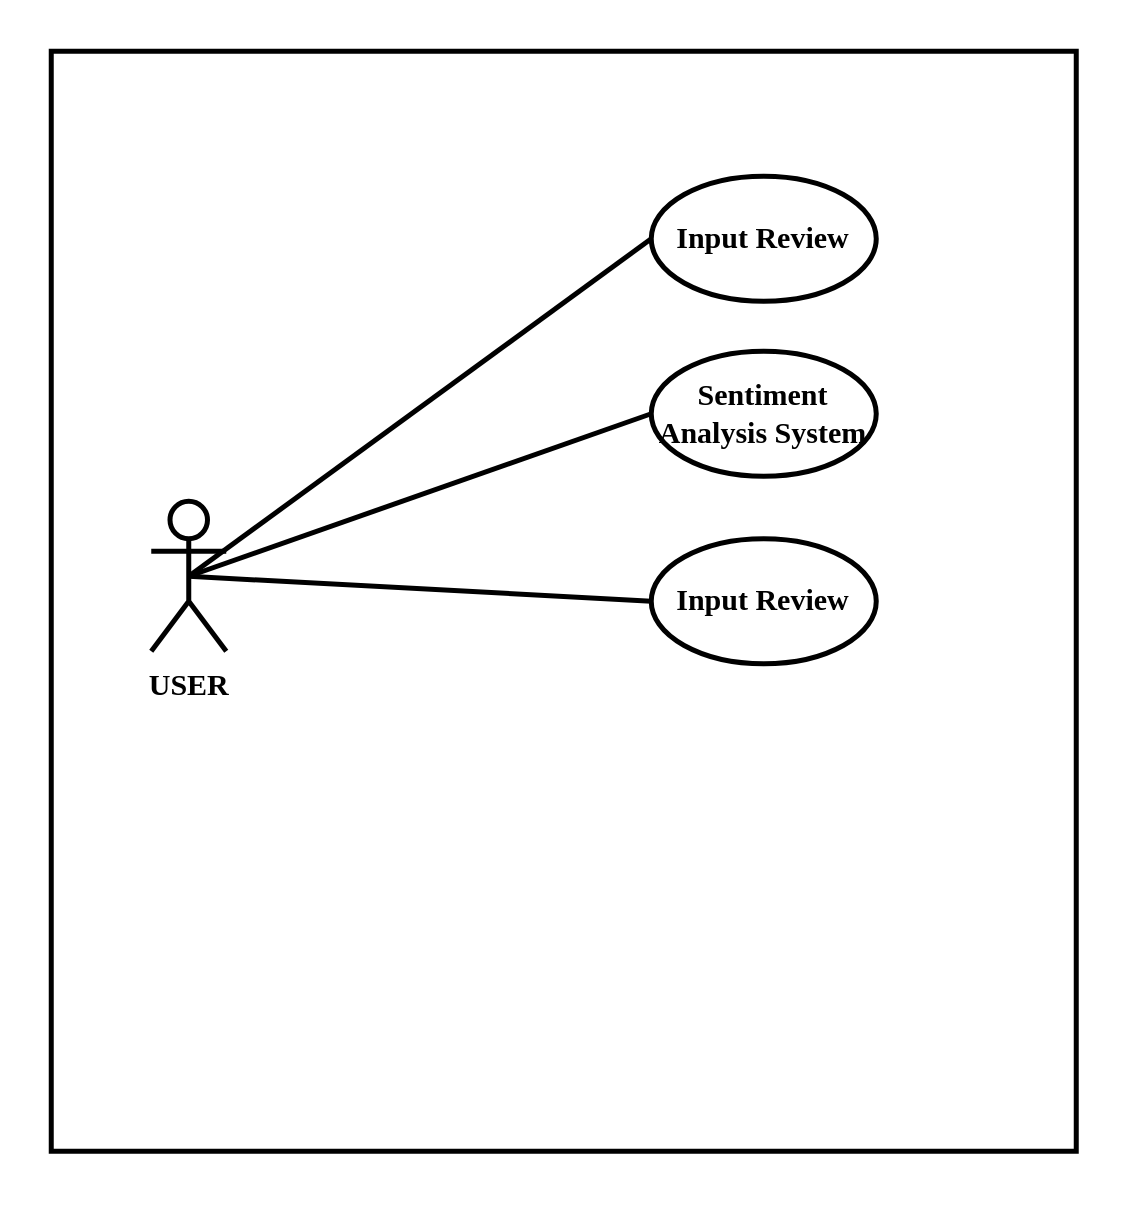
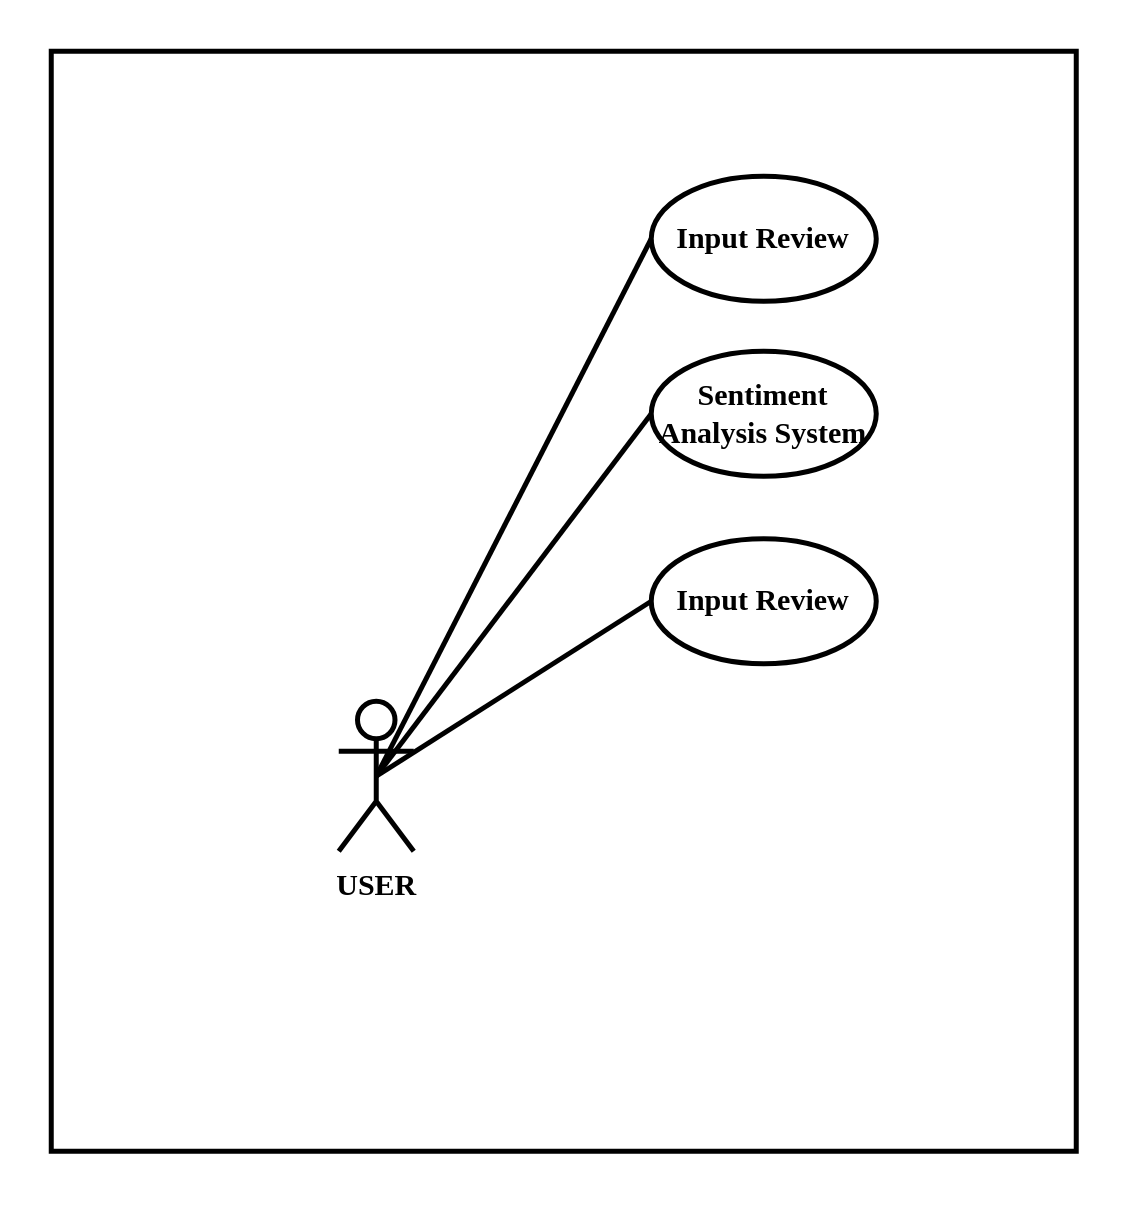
  <mxCell id="0" />
  <mxCell id="1" parent="0" />
  <mxCell id="2" value="" style="rounded=0;whiteSpace=wrap;html=1;strokeWidth=2;fontFamily=Times New Roman;fontStyle=1" vertex="1" parent="1"><mxGeometry x="20" y="20" width="410" height="440" as="geometry" /></mxCell>
- <mxCell id="3" value="USER" style="shape=umlActor;verticalLabelPosition=bottom;verticalAlign=top;html=1;outlineConnect=0;fontFamily=Times New Roman;strokeWidth=2;fontStyle=1" vertex="1" parent="1"><mxGeometry x="60" y="200" width="30" height="60" as="geometry" /></mxCell>
+ <mxCell id="3" value="USER" style="shape=umlActor;verticalLabelPosition=bottom;verticalAlign=top;html=1;outlineConnect=0;fontFamily=Times New Roman;strokeWidth=2;fontStyle=1" vertex="1" parent="1"><mxGeometry x="135" y="280" width="30" height="60" as="geometry" /></mxCell>
  <mxCell id="4" value="Input Review" style="ellipse;whiteSpace=wrap;html=1;strokeWidth=2;fontFamily=Times New Roman;fontStyle=1" vertex="1" parent="1"><mxGeometry x="260" y="70" width="90" height="50" as="geometry" /></mxCell>
  <mxCell id="5" value="Sentiment Analysis System" style="ellipse;whiteSpace=wrap;html=1;strokeWidth=2;fontFamily=Times New Roman;fontStyle=1" vertex="1" parent="1"><mxGeometry x="260" y="140" width="90" height="50" as="geometry" /></mxCell>
  <mxCell id="6" value="Input Review" style="ellipse;whiteSpace=wrap;html=1;strokeWidth=2;fontFamily=Times New Roman;fontStyle=1" vertex="1" parent="1"><mxGeometry x="260" y="215" width="90" height="50" as="geometry" /></mxCell>
  <mxCell id="7" value="" style="endArrow=none;html=1;rounded=0;exitX=0.5;exitY=0.5;exitDx=0;exitDy=0;exitPerimeter=0;entryX=0;entryY=0.5;entryDx=0;entryDy=0;strokeWidth=2;fontFamily=Times New Roman;fontStyle=1" edge="1" parent="1" source="3" target="4"><mxGeometry width="50" height="50" relative="1" as="geometry"><mxPoint x="370" y="280" as="sourcePoint" /><mxPoint x="420" y="230" as="targetPoint" /></mxGeometry></mxCell>
  <mxCell id="8" value="" style="endArrow=none;html=1;rounded=0;exitX=0.5;exitY=0.5;exitDx=0;exitDy=0;exitPerimeter=0;entryX=0;entryY=0.5;entryDx=0;entryDy=0;strokeWidth=2;fontFamily=Times New Roman;fontStyle=1" edge="1" parent="1" source="3" target="5"><mxGeometry width="50" height="50" relative="1" as="geometry"><mxPoint x="370" y="280" as="sourcePoint" /><mxPoint x="420" y="230" as="targetPoint" /></mxGeometry></mxCell>
  <mxCell id="9" value="" style="endArrow=none;html=1;rounded=0;exitX=0.5;exitY=0.5;exitDx=0;exitDy=0;exitPerimeter=0;entryX=0;entryY=0.5;entryDx=0;entryDy=0;strokeWidth=2;fontFamily=Times New Roman;fontStyle=1" edge="1" parent="1" source="3" target="6"><mxGeometry width="50" height="50" relative="1" as="geometry"><mxPoint x="370" y="280" as="sourcePoint" /><mxPoint x="420" y="230" as="targetPoint" /></mxGeometry></mxCell>
